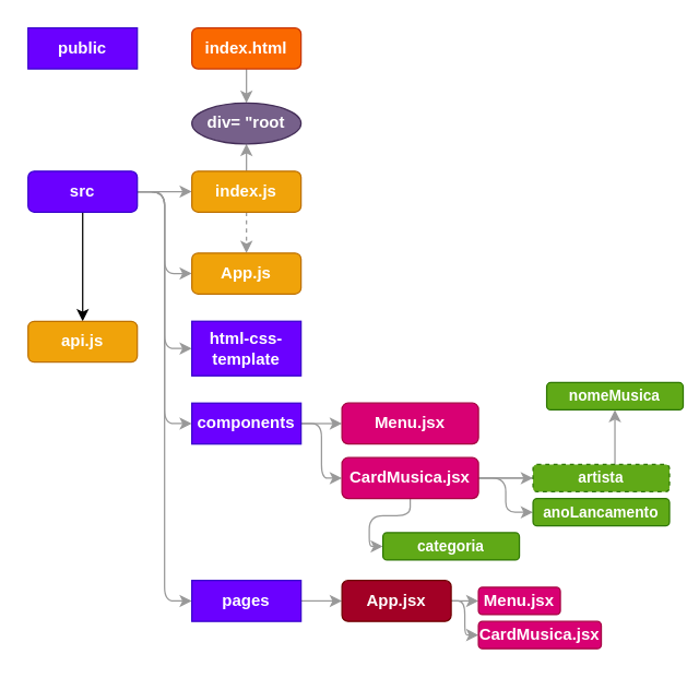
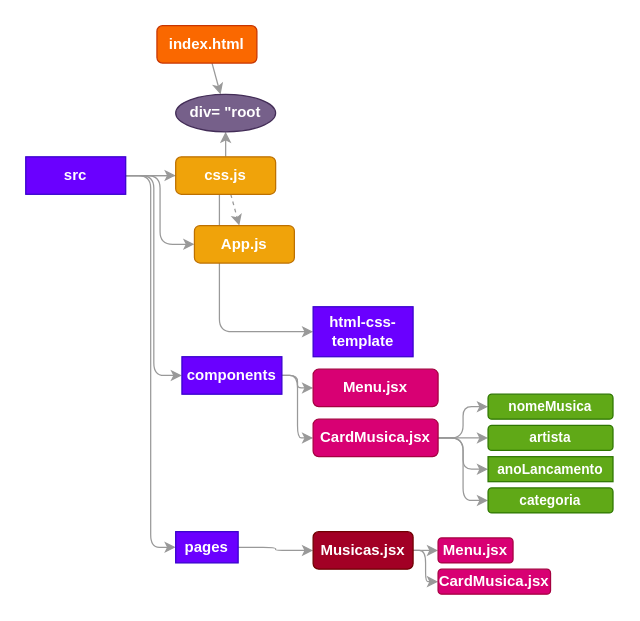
  <mxCell id="0" />
  <mxCell id="1" parent="0" />
- <mxCell id="2" value="public" style="rounded=0;whiteSpace=wrap;html=1;fillColor=#6a00ff;fontColor=#FFFFFF;strokeColor=#3700CC;fontStyle=1" parent="1" vertex="1"><mxGeometry x="20" y="20" width="80" height="30" as="geometry" /></mxCell>
  <mxCell id="3" value="" style="edgeStyle=none;html=1;fontStyle=1;strokeColor=#999999;fontColor=#FFFFFF;" parent="1" source="9" target="14" edge="1"><mxGeometry relative="1" as="geometry" /></mxCell>
  <mxCell id="4" style="edgeStyle=orthogonalEdgeStyle;html=1;entryX=0;entryY=0.5;entryDx=0;entryDy=0;fontStyle=1;strokeColor=#999999;fontColor=#FFFFFF;" parent="1" source="9" target="16" edge="1"><mxGeometry relative="1" as="geometry" /></mxCell>
  <mxCell id="5" style="edgeStyle=orthogonalEdgeStyle;html=1;entryX=0;entryY=0.5;entryDx=0;entryDy=0;fontStyle=1;strokeColor=#999999;fontColor=#FFFFFF;" parent="1" source="9" target="17" edge="1"><mxGeometry relative="1" as="geometry" /></mxCell>
  <mxCell id="6" style="edgeStyle=orthogonalEdgeStyle;html=1;entryX=0;entryY=0.5;entryDx=0;entryDy=0;strokeColor=#999999;fontColor=#FFFFFF;" parent="1" source="9" target="20" edge="1"><mxGeometry relative="1" as="geometry" /></mxCell>
  <mxCell id="7" style="edgeStyle=orthogonalEdgeStyle;html=1;entryX=0;entryY=0.5;entryDx=0;entryDy=0;strokeColor=#999999;fontColor=#FFFFFF;" parent="1" source="9" target="22" edge="1"><mxGeometry relative="1" as="geometry" /></mxCell>
- <mxCell id="8" style="edgeStyle=orthogonalEdgeStyle;html=1;" edge="1" parent="1" source="9" target="38"><mxGeometry relative="1" as="geometry" /></mxCell>
- <mxCell id="9" value="src" style="whiteSpace=wrap;html=1;fillColor=#6a00ff;fontColor=#FFFFFF;strokeColor=#3700CC;fontStyle=1;rounded=1;" parent="1" vertex="1"><mxGeometry x="20" y="125" width="80" height="30" as="geometry" /></mxCell>
+ <mxCell id="9" value="src" style="rounded=0;whiteSpace=wrap;html=1;fillColor=#6a00ff;fontColor=#FFFFFF;strokeColor=#3700CC;fontStyle=1" parent="1" vertex="1"><mxGeometry x="20" y="125" width="80" height="30" as="geometry" /></mxCell>
  <mxCell id="10" value="" style="edgeStyle=none;html=1;fontStyle=1;strokeColor=#999999;fontColor=#FFFFFF;" parent="1" source="11" target="15" edge="1"><mxGeometry relative="1" as="geometry" /></mxCell>
- <mxCell id="11" value="index.html" style="rounded=1;whiteSpace=wrap;html=1;fillColor=#fa6800;fontColor=#FFFFFF;strokeColor=#C73500;fontStyle=1" parent="1" vertex="1"><mxGeometry x="140" y="20" width="80" height="30" as="geometry" /></mxCell>
+ <mxCell id="11" value="index.html" style="rounded=1;whiteSpace=wrap;html=1;fillColor=#fa6800;fontColor=#FFFFFF;strokeColor=#C73500;fontStyle=1" parent="1" vertex="1"><mxGeometry x="125" y="20" width="80" height="30" as="geometry" /></mxCell>
  <mxCell id="12" value="" style="edgeStyle=none;html=1;fontStyle=1;strokeColor=#999999;fontColor=#FFFFFF;" parent="1" source="14" target="15" edge="1"><mxGeometry relative="1" as="geometry" /></mxCell>
  <mxCell id="13" value="" style="edgeStyle=none;html=1;fontStyle=1;strokeColor=#999999;fontColor=#FFFFFF;dashed=1;" parent="1" source="14" target="16" edge="1"><mxGeometry relative="1" as="geometry" /></mxCell>
- <mxCell id="14" value="index.js" style="rounded=1;whiteSpace=wrap;html=1;fillColor=#f0a30a;fontColor=#FFFFFF;strokeColor=#BD7000;fontStyle=1" parent="1" vertex="1"><mxGeometry x="140" y="125" width="80" height="30" as="geometry" /></mxCell>
+ <mxCell id="14" value="css.js" style="rounded=1;whiteSpace=wrap;html=1;fillColor=#f0a30a;fontColor=#FFFFFF;strokeColor=#BD7000;fontStyle=1" parent="1" vertex="1"><mxGeometry x="140" y="125" width="80" height="30" as="geometry" /></mxCell>
  <mxCell id="15" value="div= &quot;root" style="ellipse;whiteSpace=wrap;html=1;fillColor=#76608a;fontColor=#FFFFFF;strokeColor=#432D57;fontStyle=1" parent="1" vertex="1"><mxGeometry x="140" y="75" width="80" height="30" as="geometry" /></mxCell>
- <mxCell id="16" value="App.js" style="rounded=1;whiteSpace=wrap;html=1;fillColor=#f0a30a;fontColor=#FFFFFF;strokeColor=#BD7000;fontStyle=1" parent="1" vertex="1"><mxGeometry x="140" y="185" width="80" height="30" as="geometry" /></mxCell>
- <mxCell id="17" value="html-css-template" style="rounded=0;whiteSpace=wrap;html=1;fillColor=#6a00ff;fontColor=#FFFFFF;strokeColor=#3700CC;fontStyle=1" parent="1" vertex="1"><mxGeometry x="140" y="235" width="80" height="40" as="geometry" /></mxCell>
+ <mxCell id="16" value="App.js" style="rounded=1;whiteSpace=wrap;html=1;fillColor=#f0a30a;fontColor=#FFFFFF;strokeColor=#BD7000;fontStyle=1" parent="1" vertex="1"><mxGeometry x="155" y="180" width="80" height="30" as="geometry" /></mxCell>
+ <mxCell id="17" value="html-css-template" style="rounded=0;whiteSpace=wrap;html=1;fillColor=#6a00ff;fontColor=#FFFFFF;strokeColor=#3700CC;fontStyle=1" parent="1" vertex="1"><mxGeometry x="250" y="245" width="80" height="40" as="geometry" /></mxCell>
  <mxCell id="18" value="" style="edgeStyle=orthogonalEdgeStyle;html=1;strokeColor=#999999;fontColor=#FFFFFF;" parent="1" source="20" target="23" edge="1"><mxGeometry relative="1" as="geometry" /></mxCell>
  <mxCell id="19" style="edgeStyle=orthogonalEdgeStyle;html=1;entryX=0;entryY=0.5;entryDx=0;entryDy=0;strokeColor=#999999;fontColor=#FFFFFF;" parent="1" source="20" target="32" edge="1"><mxGeometry relative="1" as="geometry" /></mxCell>
- <mxCell id="20" value="components" style="rounded=0;whiteSpace=wrap;html=1;fillColor=#6a00ff;fontColor=#FFFFFF;strokeColor=#3700CC;fontStyle=1" parent="1" vertex="1"><mxGeometry x="140" y="295" width="80" height="30" as="geometry" /></mxCell>
+ <mxCell id="20" value="components" style="rounded=0;whiteSpace=wrap;html=1;fillColor=#6a00ff;fontColor=#FFFFFF;strokeColor=#3700CC;fontStyle=1" parent="1" vertex="1"><mxGeometry x="145" y="285" width="80" height="30" as="geometry" /></mxCell>
  <mxCell id="21" value="" style="edgeStyle=orthogonalEdgeStyle;html=1;strokeColor=#999999;fontColor=#FFFFFF;" parent="1" source="22" target="26" edge="1"><mxGeometry relative="1" as="geometry" /></mxCell>
- <mxCell id="22" value="pages" style="rounded=0;whiteSpace=wrap;html=1;fillColor=#6a00ff;fontColor=#FFFFFF;strokeColor=#3700CC;fontStyle=1" parent="1" vertex="1"><mxGeometry x="140" y="425" width="80" height="30" as="geometry" /></mxCell>
+ <mxCell id="22" value="pages" style="rounded=0;whiteSpace=wrap;html=1;fillColor=#6a00ff;fontColor=#FFFFFF;strokeColor=#3700CC;fontStyle=1" parent="1" vertex="1"><mxGeometry x="140" y="425" width="50" height="25" as="geometry" /></mxCell>
  <mxCell id="23" value="Menu.jsx" style="rounded=1;whiteSpace=wrap;html=1;fillColor=#d80073;fontColor=#FFFFFF;strokeColor=#A50040;fontStyle=1" parent="1" vertex="1"><mxGeometry x="250" y="295" width="100" height="30" as="geometry" /></mxCell>
  <mxCell id="24" style="edgeStyle=orthogonalEdgeStyle;html=1;strokeColor=#999999;fontColor=#FFFFFF;" parent="1" source="26" target="27" edge="1"><mxGeometry relative="1" as="geometry" /></mxCell>
  <mxCell id="25" style="edgeStyle=orthogonalEdgeStyle;html=1;entryX=0;entryY=0.5;entryDx=0;entryDy=0;fontSize=10;strokeColor=#999999;fontColor=#FFFFFF;" parent="1" source="26" target="37" edge="1"><mxGeometry relative="1" as="geometry" /></mxCell>
- <mxCell id="26" value="App.jsx" style="rounded=1;whiteSpace=wrap;html=1;fillColor=#a20025;fontColor=#FFFFFF;strokeColor=#6F0000;fontStyle=1" parent="1" vertex="1"><mxGeometry x="250" y="425" width="80" height="30" as="geometry" /></mxCell>
+ <mxCell id="26" value="Musicas.jsx" style="rounded=1;whiteSpace=wrap;html=1;fillColor=#a20025;fontColor=#FFFFFF;strokeColor=#6F0000;fontStyle=1" parent="1" vertex="1"><mxGeometry x="250" y="425" width="80" height="30" as="geometry" /></mxCell>
  <mxCell id="27" value="Menu.jsx" style="rounded=1;whiteSpace=wrap;html=1;fillColor=#d80073;fontColor=#FFFFFF;strokeColor=#A50040;fontStyle=1" parent="1" vertex="1"><mxGeometry x="350" y="430" width="60" height="20" as="geometry" /></mxCell>
  <mxCell id="28" style="edgeStyle=orthogonalEdgeStyle;html=1;fontSize=10;strokeColor=#999999;fontColor=#FFFFFF;" parent="1" source="32" target="33" edge="1"><mxGeometry relative="1" as="geometry" /></mxCell>
  <mxCell id="29" style="edgeStyle=orthogonalEdgeStyle;html=1;fontSize=10;strokeColor=#999999;fontColor=#FFFFFF;" parent="1" source="32" target="34" edge="1"><mxGeometry relative="1" as="geometry" /></mxCell>
  <mxCell id="30" style="edgeStyle=orthogonalEdgeStyle;html=1;entryX=0;entryY=0.5;entryDx=0;entryDy=0;fontSize=10;strokeColor=#999999;fontColor=#FFFFFF;" parent="1" source="32" target="35" edge="1"><mxGeometry relative="1" as="geometry" /></mxCell>
  <mxCell id="31" style="edgeStyle=orthogonalEdgeStyle;html=1;entryX=0;entryY=0.5;entryDx=0;entryDy=0;fontSize=10;strokeColor=#999999;fontColor=#FFFFFF;" parent="1" source="32" target="36" edge="1"><mxGeometry relative="1" as="geometry" /></mxCell>
  <mxCell id="32" value="CardMusica.jsx" style="rounded=1;whiteSpace=wrap;html=1;fillColor=#d80073;fontColor=#FFFFFF;strokeColor=#A50040;fontStyle=1" parent="1" vertex="1"><mxGeometry x="250" y="335" width="100" height="30" as="geometry" /></mxCell>
- <mxCell id="33" value="nomeMusica" style="rounded=1;whiteSpace=wrap;html=1;fillColor=#60a917;fontColor=#FFFFFF;strokeColor=#2D7600;fontStyle=1;fontSize=11;" parent="1" vertex="1"><mxGeometry x="400" y="280" width="100" height="20" as="geometry" /></mxCell>
- <mxCell id="34" value="artista" style="rounded=1;whiteSpace=wrap;html=1;fillColor=#60a917;fontColor=#FFFFFF;strokeColor=#2D7600;fontStyle=1;fontSize=11;dashed=1;" parent="1" vertex="1"><mxGeometry x="390" y="340" width="100" height="20" as="geometry" /></mxCell>
- <mxCell id="35" value="anoLancamento" style="rounded=1;whiteSpace=wrap;html=1;fillColor=#60a917;fontColor=#FFFFFF;strokeColor=#2D7600;fontStyle=1;fontSize=11;" parent="1" vertex="1"><mxGeometry x="390" y="365" width="100" height="20" as="geometry" /></mxCell>
- <mxCell id="36" value="categoria" style="rounded=1;whiteSpace=wrap;html=1;fillColor=#60a917;fontColor=#FFFFFF;strokeColor=#2D7600;fontStyle=1;fontSize=11;" parent="1" vertex="1"><mxGeometry x="280" y="390" width="100" height="20" as="geometry" /></mxCell>
+ <mxCell id="33" value="nomeMusica" style="rounded=1;whiteSpace=wrap;html=1;fillColor=#60a917;fontColor=#FFFFFF;strokeColor=#2D7600;fontStyle=1;fontSize=11;" parent="1" vertex="1"><mxGeometry x="390" y="315" width="100" height="20" as="geometry" /></mxCell>
+ <mxCell id="34" value="artista" style="rounded=1;whiteSpace=wrap;html=1;fillColor=#60a917;fontColor=#FFFFFF;strokeColor=#2D7600;fontStyle=1;fontSize=11;" parent="1" vertex="1"><mxGeometry x="390" y="340" width="100" height="20" as="geometry" /></mxCell>
+ <mxCell id="35" value="anoLancamento" style="whiteSpace=wrap;html=1;fillColor=#60a917;fontColor=#FFFFFF;strokeColor=#2D7600;fontStyle=1;fontSize=11;rounded=0;" parent="1" vertex="1"><mxGeometry x="390" y="365" width="100" height="20" as="geometry" /></mxCell>
+ <mxCell id="36" value="categoria" style="rounded=1;whiteSpace=wrap;html=1;fillColor=#60a917;fontColor=#FFFFFF;strokeColor=#2D7600;fontStyle=1;fontSize=11;" parent="1" vertex="1"><mxGeometry x="390" y="390" width="100" height="20" as="geometry" /></mxCell>
  <mxCell id="37" value="CardMusica.jsx" style="rounded=1;whiteSpace=wrap;html=1;fillColor=#d80073;fontColor=#FFFFFF;strokeColor=#A50040;fontStyle=1" parent="1" vertex="1"><mxGeometry x="350" y="455" width="90" height="20" as="geometry" /></mxCell>
- <mxCell id="38" value="api.js" style="rounded=1;whiteSpace=wrap;html=1;fillColor=#f0a30a;fontColor=#FFFFFF;strokeColor=#BD7000;fontStyle=1" vertex="1" parent="1"><mxGeometry x="20" y="235" width="80" height="30" as="geometry" /></mxCell>
